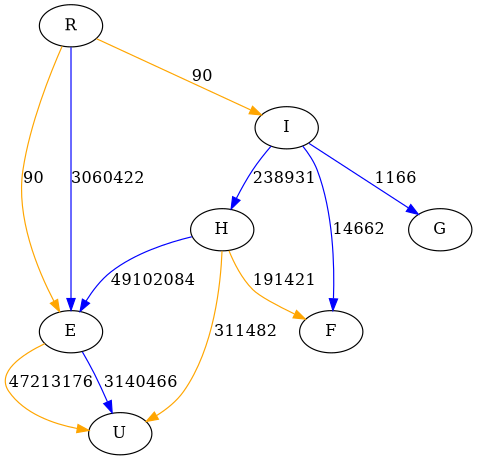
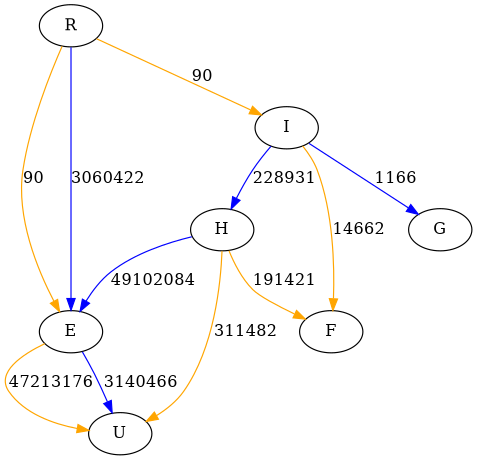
  digraph {
    edge [color=orange]
    H
    U
    E
    F
    I
    G
    R
    H -> U [label=311482]
    H -> E [color=blue label=49102084]
    H -> F [label=191421]
    E -> U [label=47213176]
    E -> U [color=blue label=3140466]
-   I -> H [color=blue label=238931]
-   I -> F [color=blue label=14662]
+   I -> H [color=blue label=228931]
+   I -> F [label=14662]
    I -> G [color=blue label=1166]
    R -> E [label=90]
    R -> E [color=blue label=3060422]
    R -> I [label=90]
  }
